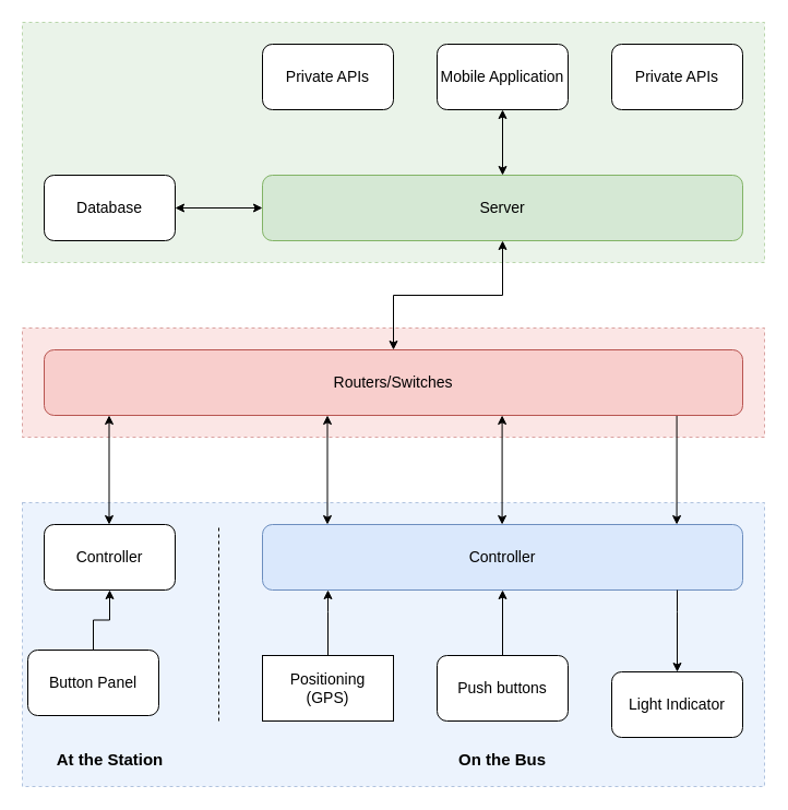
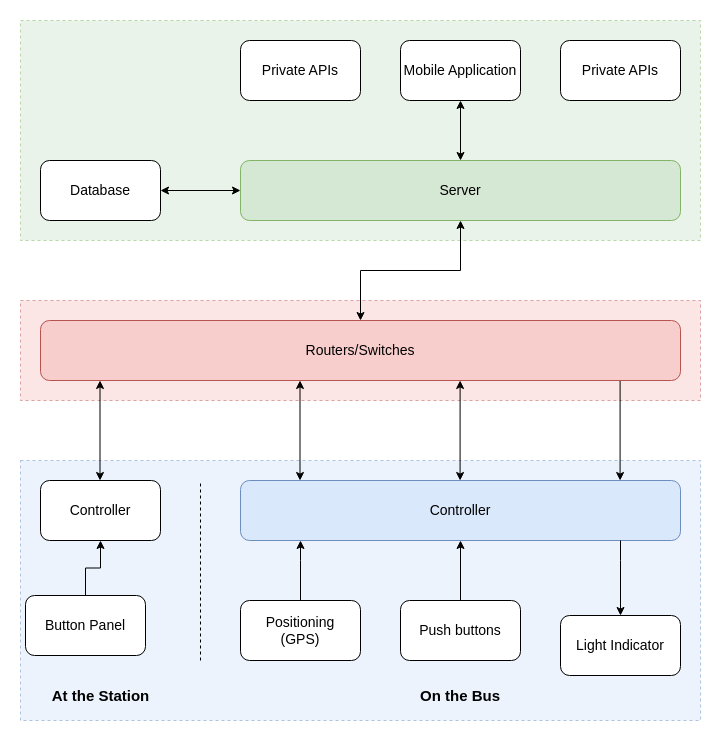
  <mxCell id="0" />
  <mxCell id="1" parent="0" />
  <mxCell id="2" value="" style="rounded=0;whiteSpace=wrap;html=1;dashed=1;fillColor=#d5e8d4;strokeColor=#82b366;opacity=50;fontSize=14;" parent="1" vertex="1"><mxGeometry x="20" y="20" width="680" height="220" as="geometry" /></mxCell>
  <mxCell id="3" value="" style="rounded=0;whiteSpace=wrap;html=1;dashed=1;fillColor=#f8cecc;strokeColor=#b85450;opacity=50;fontSize=14;" parent="1" vertex="1"><mxGeometry x="20" y="300" width="680" height="100" as="geometry" /></mxCell>
  <mxCell id="4" value="" style="rounded=0;whiteSpace=wrap;html=1;dashed=1;fillColor=#dae8fc;strokeColor=#6c8ebf;opacity=50;fontSize=14;" parent="1" vertex="1"><mxGeometry x="20" y="460" width="680" height="260" as="geometry" /></mxCell>
  <mxCell id="5" value="Controller" style="rounded=1;whiteSpace=wrap;html=1;fontSize=14;fillColor=#dae8fc;strokeColor=#6c8ebf;" parent="1" vertex="1"><mxGeometry x="240" y="480" width="440" height="60" as="geometry" /></mxCell>
  <mxCell id="6" value="" style="edgeStyle=orthogonalEdgeStyle;rounded=0;orthogonalLoop=1;jettySize=auto;html=1;" parent="1" source="7" target="5" edge="1"><mxGeometry relative="1" as="geometry"><Array as="points"><mxPoint x="300" y="560" /><mxPoint x="300" y="560" /></Array></mxGeometry></mxCell>
- <mxCell id="7" value="Positioning&lt;div&gt;(GPS)&lt;/div&gt;" style="whiteSpace=wrap;html=1;fontSize=14;rounded=0;" parent="1" vertex="1"><mxGeometry x="240" y="600" width="120" height="60" as="geometry" /></mxCell>
+ <mxCell id="7" value="Positioning&lt;div&gt;(GPS)&lt;/div&gt;" style="rounded=1;whiteSpace=wrap;html=1;fontSize=14;" parent="1" vertex="1"><mxGeometry x="240" y="600" width="120" height="60" as="geometry" /></mxCell>
  <mxCell id="8" value="" style="edgeStyle=orthogonalEdgeStyle;rounded=0;orthogonalLoop=1;jettySize=auto;html=1;startArrow=classic;startFill=1;endArrow=none;endFill=0;" parent="1" source="9" target="5" edge="1"><mxGeometry relative="1" as="geometry"><Array as="points"><mxPoint x="620" y="560" /><mxPoint x="620" y="560" /></Array></mxGeometry></mxCell>
  <mxCell id="9" value="Light Indicator" style="rounded=1;whiteSpace=wrap;html=1;fillStyle=auto;fontSize=14;" parent="1" vertex="1"><mxGeometry x="560" y="615" width="120" height="60" as="geometry" /></mxCell>
  <mxCell id="10" value="" style="edgeStyle=orthogonalEdgeStyle;rounded=0;orthogonalLoop=1;jettySize=auto;html=1;" parent="1" source="11" target="5" edge="1"><mxGeometry relative="1" as="geometry" /></mxCell>
  <mxCell id="11" value="Push buttons" style="rounded=1;whiteSpace=wrap;html=1;fontSize=14;" parent="1" vertex="1"><mxGeometry x="400" y="600" width="120" height="60" as="geometry" /></mxCell>
  <mxCell id="12" value="" style="edgeStyle=orthogonalEdgeStyle;rounded=0;orthogonalLoop=1;jettySize=auto;html=1;startArrow=classic;startFill=1;" parent="1" source="15" target="17" edge="1"><mxGeometry relative="1" as="geometry" /></mxCell>
  <mxCell id="13" value="" style="edgeStyle=orthogonalEdgeStyle;rounded=0;orthogonalLoop=1;jettySize=auto;html=1;startArrow=classic;startFill=1;" parent="1" source="15" target="16" edge="1"><mxGeometry relative="1" as="geometry" /></mxCell>
  <mxCell id="14" value="" style="edgeStyle=orthogonalEdgeStyle;rounded=0;orthogonalLoop=1;jettySize=auto;html=1;startArrow=classic;startFill=1;" edge="1" parent="1" source="15" target="28"><mxGeometry relative="1" as="geometry" /></mxCell>
  <mxCell id="15" value="Server" style="rounded=1;whiteSpace=wrap;html=1;fontSize=14;fillColor=#d5e8d4;strokeColor=#82b366;" parent="1" vertex="1"><mxGeometry x="240" y="160" width="440" height="60" as="geometry" /></mxCell>
  <mxCell id="16" value="Database" style="rounded=1;whiteSpace=wrap;html=1;fontSize=14;" parent="1" vertex="1"><mxGeometry x="40" y="160" width="120" height="60" as="geometry" /></mxCell>
  <mxCell id="17" value="Mobile Application" style="rounded=1;whiteSpace=wrap;html=1;fontSize=14;" parent="1" vertex="1"><mxGeometry x="400" y="40" width="120" height="60" as="geometry" /></mxCell>
  <mxCell id="18" value="Controller" style="rounded=1;whiteSpace=wrap;html=1;fontSize=14;" parent="1" vertex="1"><mxGeometry x="40" y="480" width="120" height="60" as="geometry" /></mxCell>
  <mxCell id="19" value="" style="edgeStyle=orthogonalEdgeStyle;rounded=0;orthogonalLoop=1;jettySize=auto;html=1;" parent="1" source="20" target="18" edge="1"><mxGeometry relative="1" as="geometry" /></mxCell>
  <mxCell id="20" value="Button Panel" style="rounded=1;whiteSpace=wrap;html=1;fontSize=14;" parent="1" vertex="1"><mxGeometry x="25" y="595" width="120" height="60" as="geometry" /></mxCell>
  <mxCell id="21" value="" style="endArrow=none;html=1;rounded=0;dashed=1;fontSize=14;" parent="1" edge="1"><mxGeometry width="50" height="50" relative="1" as="geometry"><mxPoint x="200" y="660" as="sourcePoint" /><mxPoint x="200" y="480" as="targetPoint" /></mxGeometry></mxCell>
  <mxCell id="22" value="At the Station" style="text;html=1;align=center;verticalAlign=middle;whiteSpace=wrap;rounded=0;fontSize=15;fontStyle=1" parent="1" vertex="1"><mxGeometry x="47.5" y="680" width="105" height="30" as="geometry" /></mxCell>
  <mxCell id="23" value="On the Bus" style="text;html=1;align=center;verticalAlign=middle;whiteSpace=wrap;rounded=0;fontStyle=1;fontSize=15;" parent="1" vertex="1"><mxGeometry x="415" y="680" width="90" height="30" as="geometry" /></mxCell>
  <mxCell id="24" style="edgeStyle=orthogonalEdgeStyle;rounded=0;orthogonalLoop=1;jettySize=auto;html=1;startArrow=classic;startFill=1;endArrow=classic;endFill=1;" parent="1" edge="1"><mxGeometry relative="1" as="geometry"><mxPoint x="459.58" y="380" as="sourcePoint" /><mxPoint x="459.58" y="480" as="targetPoint" /><Array as="points"><mxPoint x="459.58" y="480" /></Array></mxGeometry></mxCell>
  <mxCell id="25" style="edgeStyle=orthogonalEdgeStyle;rounded=0;orthogonalLoop=1;jettySize=auto;html=1;" parent="1" edge="1"><mxGeometry relative="1" as="geometry"><mxPoint x="619.58" y="380" as="sourcePoint" /><mxPoint x="619.58" y="480" as="targetPoint" /><Array as="points"><mxPoint x="619.58" y="480" /></Array></mxGeometry></mxCell>
  <mxCell id="26" value="Private APIs" style="rounded=1;whiteSpace=wrap;html=1;fontSize=14;" vertex="1" parent="1"><mxGeometry x="560" y="40" width="120" height="60" as="geometry" /></mxCell>
  <mxCell id="27" value="Private APIs" style="rounded=1;whiteSpace=wrap;html=1;fontSize=14;" vertex="1" parent="1"><mxGeometry x="240" y="40" width="120" height="60" as="geometry" /></mxCell>
  <mxCell id="28" value="Routers/Switches" style="rounded=1;whiteSpace=wrap;html=1;fontSize=14;fillColor=#f8cecc;strokeColor=#b85450;" vertex="1" parent="1"><mxGeometry x="40" y="320" width="640" height="60" as="geometry" /></mxCell>
  <mxCell id="29" style="edgeStyle=orthogonalEdgeStyle;rounded=0;orthogonalLoop=1;jettySize=auto;html=1;startArrow=classic;startFill=1;endArrow=classic;endFill=1;" edge="1" parent="1"><mxGeometry relative="1" as="geometry"><mxPoint x="299.5" y="380" as="sourcePoint" /><mxPoint x="299.5" y="480" as="targetPoint" /><Array as="points"><mxPoint x="299.5" y="480" /></Array></mxGeometry></mxCell>
  <mxCell id="30" style="edgeStyle=orthogonalEdgeStyle;rounded=0;orthogonalLoop=1;jettySize=auto;html=1;startArrow=classic;startFill=1;endArrow=classic;endFill=1;" edge="1" parent="1"><mxGeometry relative="1" as="geometry"><mxPoint x="99.5" y="380" as="sourcePoint" /><mxPoint x="99.5" y="480" as="targetPoint" /><Array as="points"><mxPoint x="99.5" y="480" /></Array></mxGeometry></mxCell>
